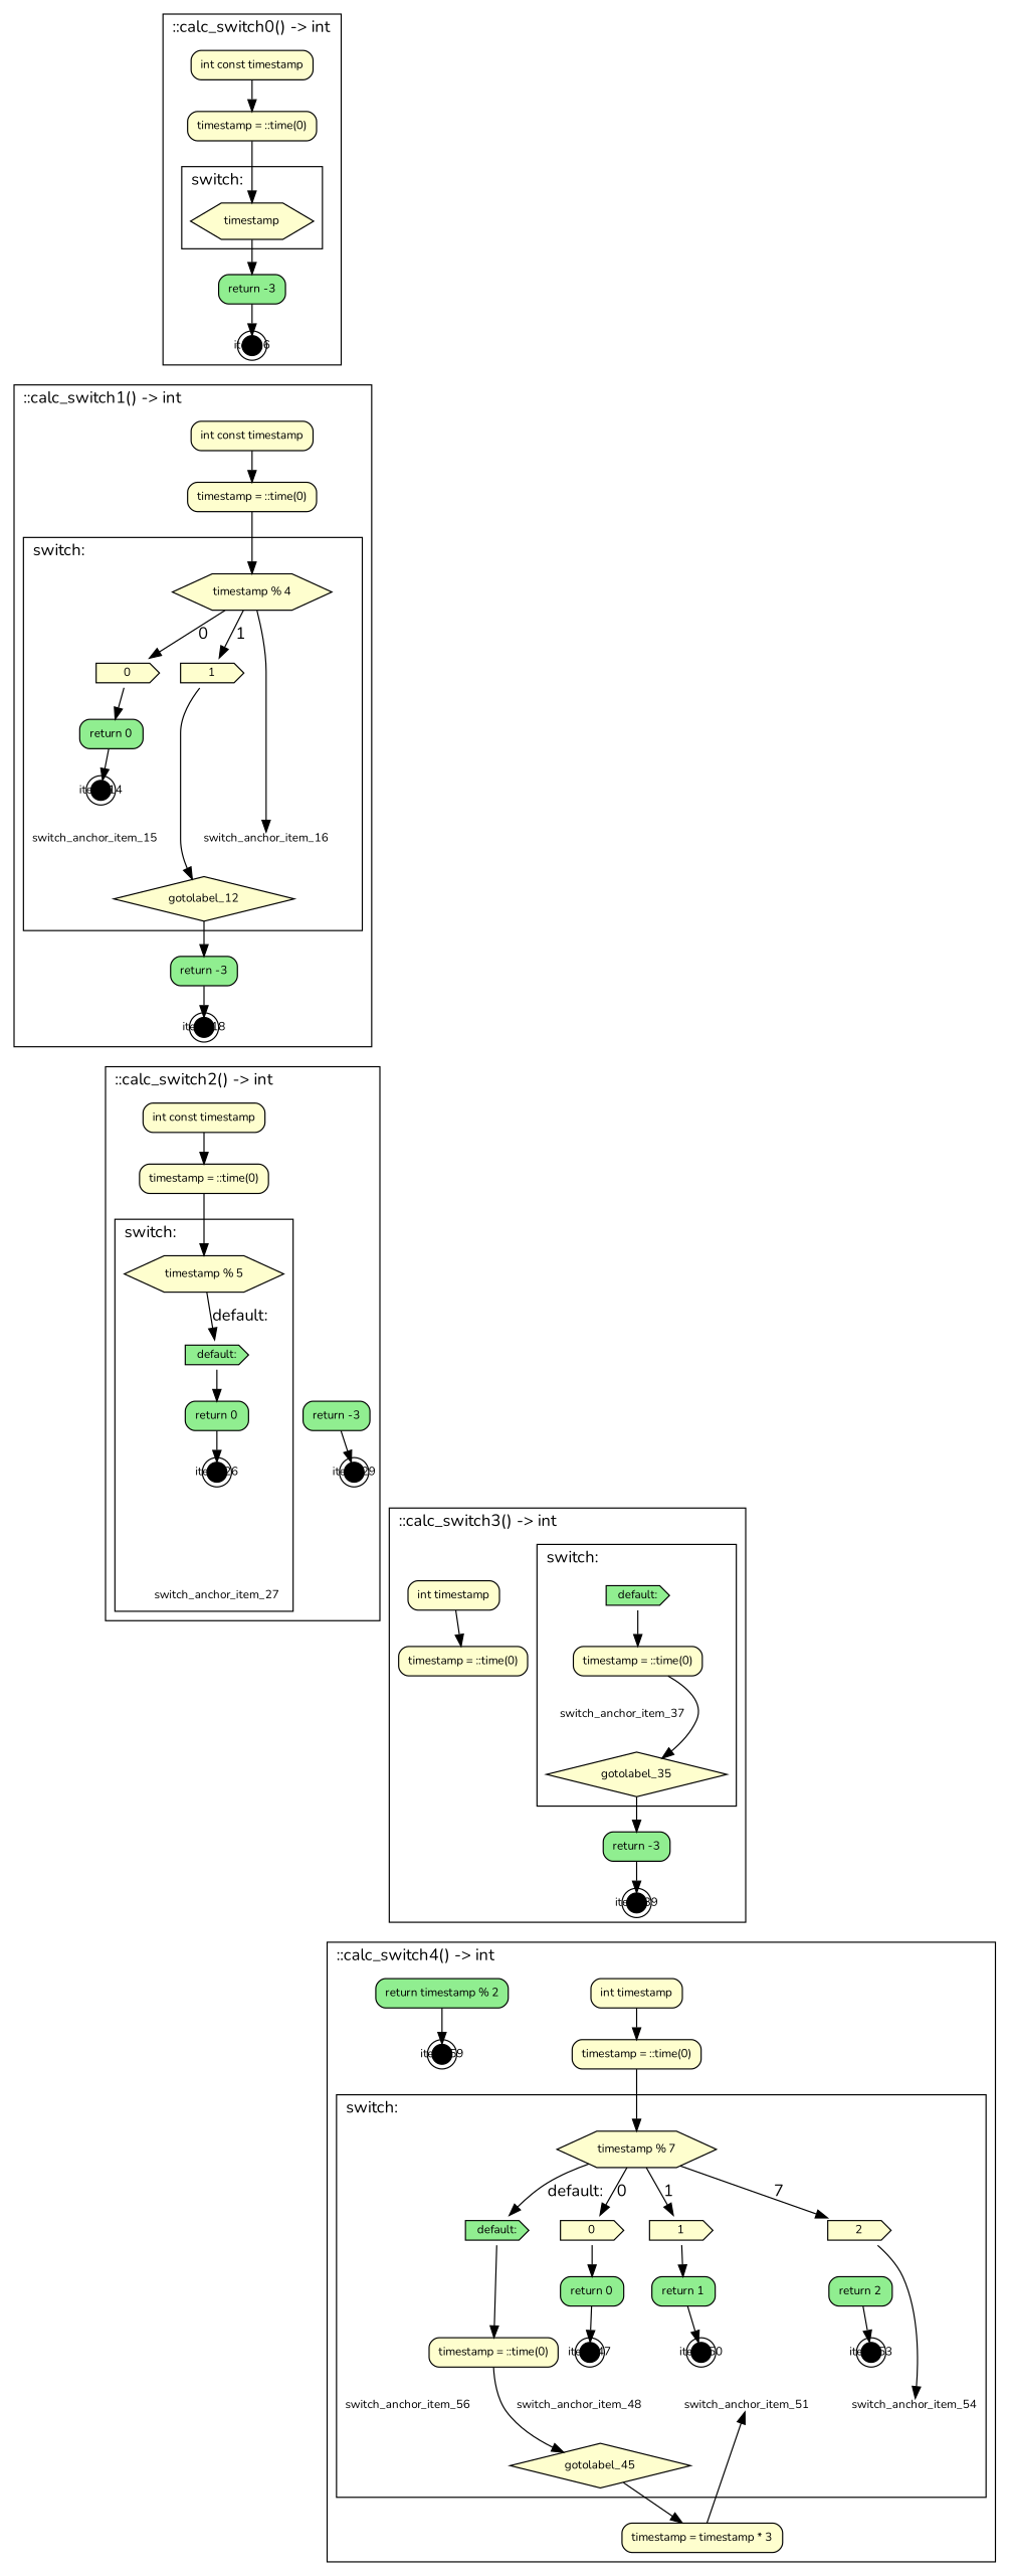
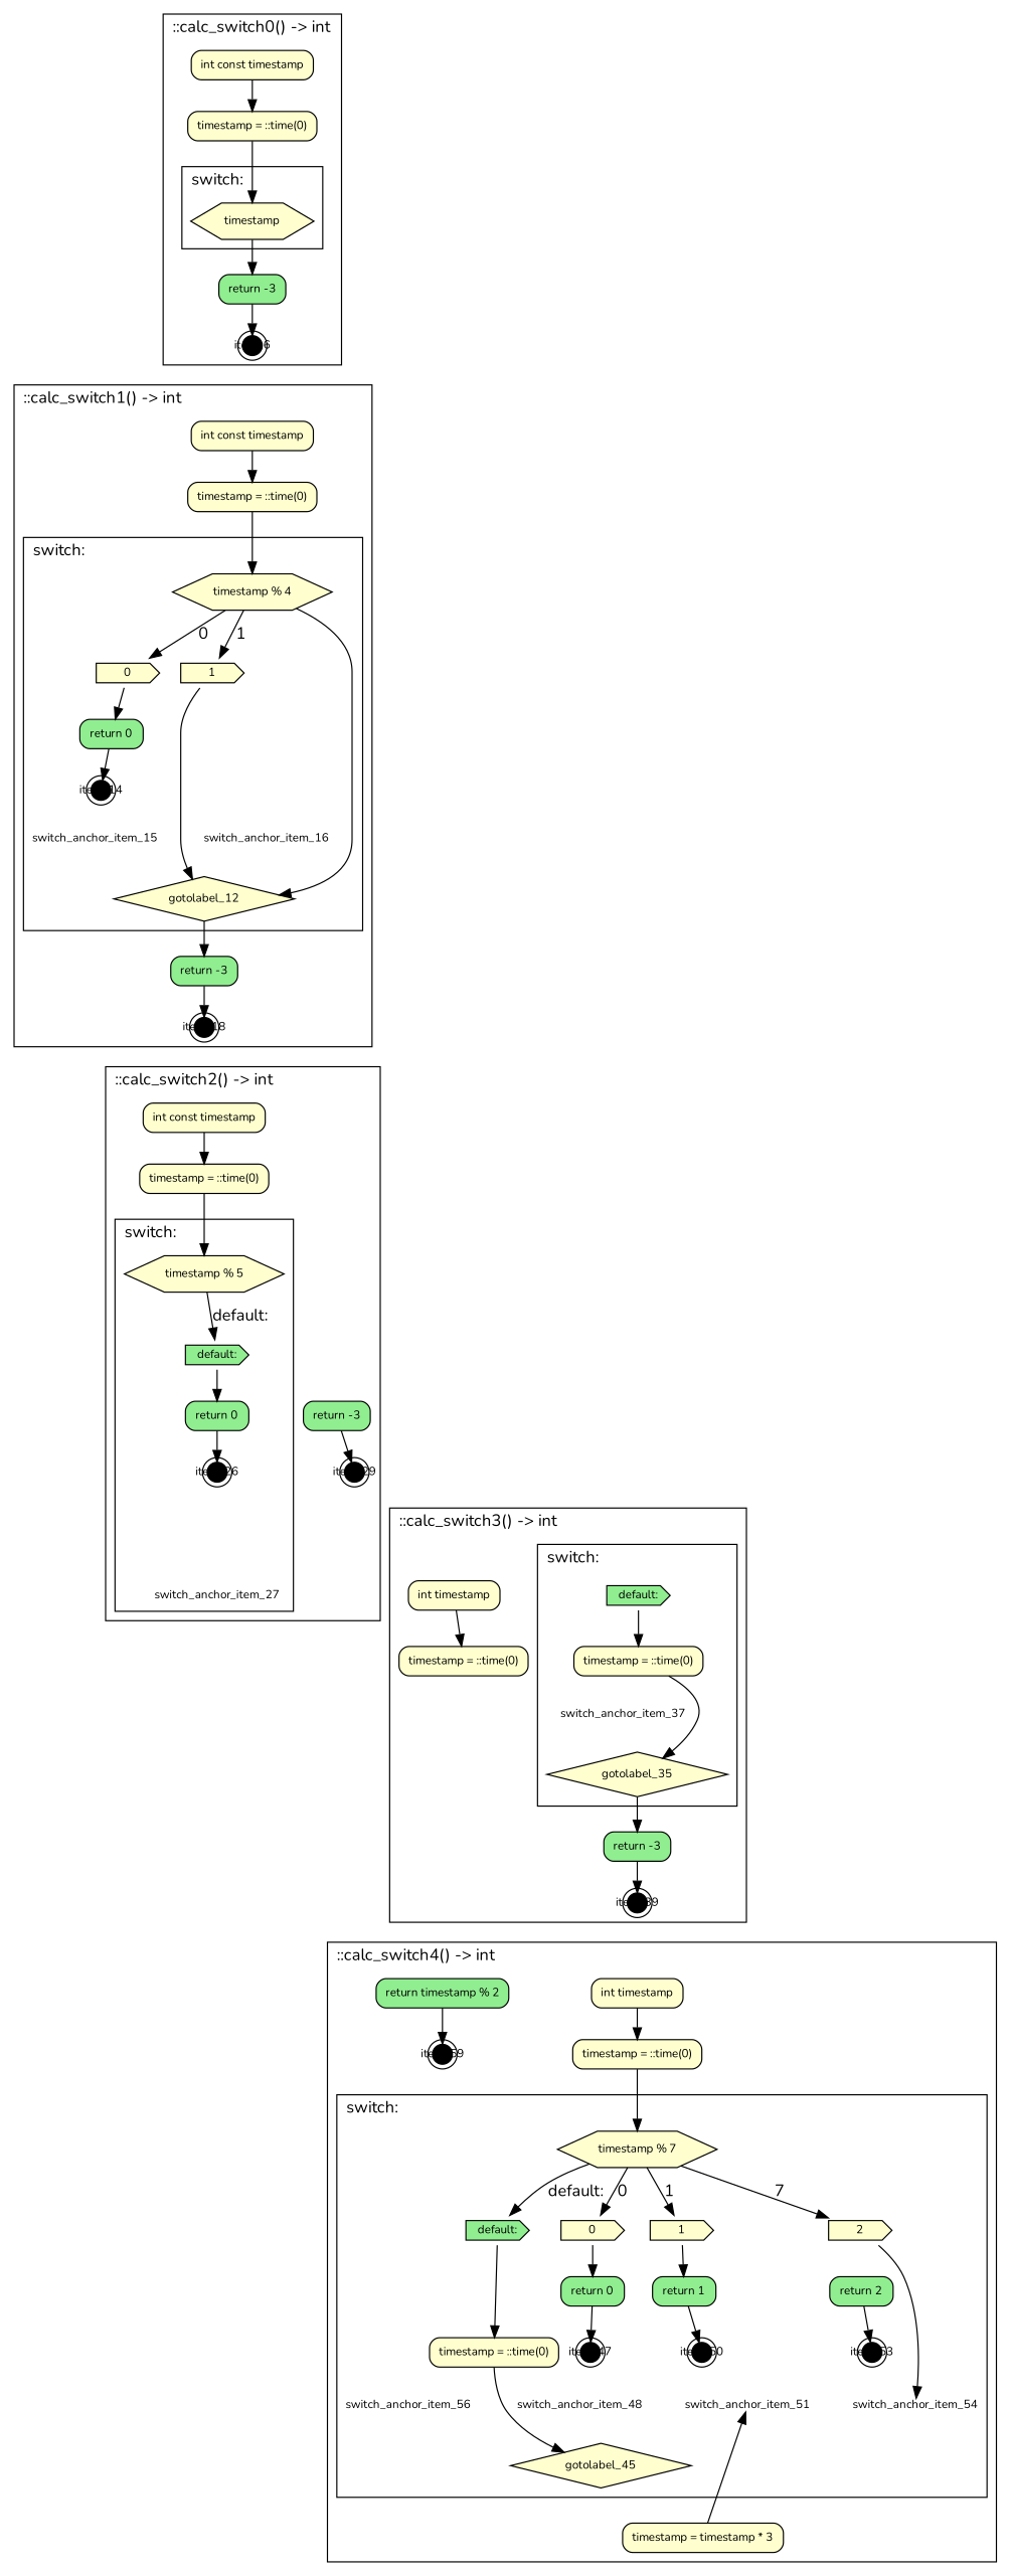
  digraph {
    fontname=Nunito
    labeljust=l
    nojustify=true
    ranksep=0.35
    node [fillcolor="#fefece" fontname=Nunito fontsize=10 shape=box style="filled, rounded"]
    edge [fontname=Nunito]
    n1 [height=0.35 label=timestamp ordering=out shape=hexagon style=filled]
    n2 [height=0.35 label="int const timestamp"]
    n3 [height=0.35 label="timestamp = ::time(0)"]
    n4 [fillcolor=lightgreen height=0.35 label="return -3"]
    item_6 [fillcolor=black fixedsize=true height=0.12 shape=doublecircle width=0.12]
    n6 [height=0.35 label=0 shape=cds style=filled]
    n7 [height=0.35 label=1 shape=cds style=filled]
    switch_anchor_item_15 [height=0.0 margin=0 shape=none width=0.0 style=""]
    switch_anchor_item_16 [height=0.0 margin=0 shape=none width=0.0 style=""]
    n10 [height=0.35 label="timestamp % 4" ordering=out shape=hexagon style=filled]
    gotolabel_12 [height=0.2 ordering=in shape=diamond style=filled width=0.2]
    n12 [fillcolor=lightgreen height=0.35 label="return 0"]
    item_14 [fillcolor=black fixedsize=true height=0.12 shape=doublecircle width=0.12]
    n14 [height=0.35 label="int const timestamp"]
    n15 [height=0.35 label="timestamp = ::time(0)"]
    n16 [fillcolor=lightgreen height=0.35 label="return -3"]
    item_18 [fillcolor=black fixedsize=true height=0.12 shape=doublecircle width=0.12]
    n18 [fillcolor=lightgreen height=0.35 label="default:" shape=cds style=filled]
    switch_anchor_item_27 [height=0.0 margin=0 shape=none width=0.0 style=""]
    n20 [height=0.35 label="timestamp % 5" ordering=out shape=hexagon style=filled]
    n21 [fillcolor=lightgreen height=0.35 label="return 0"]
    item_26 [fillcolor=black fixedsize=true height=0.12 shape=doublecircle width=0.12]
    n23 [height=0.35 label="int const timestamp"]
    n24 [height=0.35 label="timestamp = ::time(0)"]
    n25 [fillcolor=lightgreen height=0.35 label="return -3"]
    item_29 [fillcolor=black fixedsize=true height=0.12 shape=doublecircle width=0.12]
    n27 [fillcolor=lightgreen height=0.35 label="default:" shape=cds style=filled]
    switch_anchor_item_37 [height=0.0 margin=0 shape=none width=0.0 style=""]
    n29 [height=0.35 label="timestamp = ::time(0)"]
    gotolabel_35 [height=0.2 ordering=in shape=diamond style=filled width=0.2]
    n31 [height=0.35 label="int timestamp"]
    n32 [height=0.35 label="timestamp = ::time(0)"]
    n33 [fillcolor=lightgreen height=0.35 label="return -3"]
    item_39 [fillcolor=black fixedsize=true height=0.12 shape=doublecircle width=0.12]
    n35 [height=0.35 label=0 shape=cds style=filled]
    n36 [height=0.35 label=1 shape=cds style=filled]
    n37 [height=0.35 label=2 shape=cds style=filled]
    n38 [fillcolor=lightgreen height=0.35 label="default:" shape=cds style=filled]
    switch_anchor_item_48 [height=0.0 margin=0 shape=none width=0.0 style=""]
    switch_anchor_item_51 [height=0.0 margin=0 shape=none width=0.0 style=""]
    switch_anchor_item_54 [height=0.0 margin=0 shape=none width=0.0 style=""]
    switch_anchor_item_56 [height=0.0 margin=0 shape=none width=0.0 style=""]
    n43 [height=0.35 label="timestamp % 7" ordering=out shape=hexagon style=filled]
    n44 [fillcolor=lightgreen height=0.35 label="return 0"]
    n45 [fillcolor=lightgreen height=0.35 label="return 1"]
    n46 [fillcolor=lightgreen height=0.35 label="return 2"]
    n47 [height=0.35 label="timestamp = ::time(0)"]
    item_47 [fillcolor=black fixedsize=true height=0.12 shape=doublecircle width=0.12]
    gotolabel_45 [height=0.2 ordering=in shape=diamond style=filled width=0.2]
    item_50 [fillcolor=black fixedsize=true height=0.12 shape=doublecircle width=0.12]
    item_53 [fillcolor=black fixedsize=true height=0.12 shape=doublecircle width=0.12]
    n52 [height=0.35 label="int timestamp"]
    n53 [height=0.35 label="timestamp = ::time(0)"]
    n54 [height=0.35 label="timestamp = timestamp * 3"]
    n55 [fillcolor=lightgreen height=0.35 label="return timestamp % 2"]
    item_59 [fillcolor=black fixedsize=true height=0.12 shape=doublecircle width=0.12]
    subgraph cluster_1 {
      label="::calc_switch0() -> int"
      n2
      n3
      n4
      item_6
      subgraph cluster_2 {
        label="switch:"
        n1
      }
    }
    subgraph cluster_3 {
      label="::calc_switch1() -> int"
      n14
      n15
      n16
      item_18
      subgraph cluster_4 {
        label="switch:"
        n10
        gotolabel_12
        n12
        item_14
        subgraph sub_5 {
          label="switch:"
          rank=same
          n6
          n7
        }
        subgraph sub_6 {
          label="switch:"
          rank=same
          switch_anchor_item_15
          switch_anchor_item_16
        }
      }
    }
    subgraph cluster_7 {
      label="::calc_switch2() -> int"
      n23
      n24
      n25
      item_29
      subgraph cluster_8 {
        label="switch:"
        n20
        n21
        item_26
        subgraph sub_9 {
          label="switch:"
          rank=same
          n18
        }
        subgraph sub_10 {
          label="switch:"
          rank=same
          switch_anchor_item_27
        }
      }
    }
    subgraph cluster_11 {
      label="::calc_switch3() -> int"
      n31
      n32
      n33
      item_39
      subgraph cluster_12 {
        label="switch:"
        n29
        gotolabel_35
        subgraph sub_13 {
          label="switch:"
          rank=same
          n27
        }
        subgraph sub_14 {
          label="switch:"
          rank=same
          switch_anchor_item_37
        }
      }
    }
    subgraph cluster_15 {
      label="::calc_switch4() -> int"
      n52
      n53
      n54
      n55
      item_59
      subgraph cluster_16 {
        label="switch:"
        n43
        n44
        n45
        n46
        n47
        item_47
        gotolabel_45
        item_50
        item_53
        subgraph sub_17 {
          label="switch:"
          rank=same
          n35
          n36
          n37
          n38
        }
        subgraph sub_18 {
          label="switch:"
          rank=same
          switch_anchor_item_48
          switch_anchor_item_51
          switch_anchor_item_54
          switch_anchor_item_56
        }
      }
    }
    n1 -> n4
    n2 -> n3
    n3 -> n1
    n4 -> item_6
    item_6 -> n14 [style=invis]
    n6 -> n12
    n7 -> switch_anchor_item_16 [style=invis]
    n7 -> gotolabel_12
    switch_anchor_item_15 -> switch_anchor_item_16 [style=invis]
    switch_anchor_item_15 -> gotolabel_12 [style=invis]
    switch_anchor_item_16 -> gotolabel_12 [style=invis]
    n10 -> n6 [label=0]
    n10 -> n7 [label=1]
-   n10 -> switch_anchor_item_16
+   n10 -> gotolabel_12
    gotolabel_12 -> n16
    n12 -> item_14
    item_14 -> switch_anchor_item_15 [style=invis]
    n14 -> n15
    n15 -> n10
    n16 -> item_18
    item_18 -> n23 [style=invis]
    n18 -> n21
    n18 -> n25 [style=invis]
    n20 -> n18 [label="default:"]
    n21 -> item_26
    item_26 -> switch_anchor_item_27 [style=invis]
    n23 -> n24
    n24 -> n20
    n25 -> item_29
    item_29 -> n31 [style=invis]
    n27 -> n29
    switch_anchor_item_37 -> gotolabel_35 [style=invis]
    n29 -> switch_anchor_item_37 [style=invis]
    n29 -> gotolabel_35
    gotolabel_35 -> n33
    n31 -> n32
    n33 -> item_39
    item_39 -> n52 [style=invis]
    n35 -> n44
    n36 -> n45
    n37 -> switch_anchor_item_54
    n38 -> n47
    switch_anchor_item_48 -> switch_anchor_item_51 [style=invis]
    switch_anchor_item_48 -> gotolabel_45 [style=invis]
    switch_anchor_item_51 -> switch_anchor_item_54 [style=invis]
    switch_anchor_item_51 -> gotolabel_45 [style=invis]
    switch_anchor_item_54 -> switch_anchor_item_56 [style=invis]
    switch_anchor_item_54 -> gotolabel_45 [style=invis]
    switch_anchor_item_56 -> gotolabel_45 [style=invis]
    n43 -> n35 [label=0]
    n43 -> n36 [label=1]
    n43 -> n37 [label=7]
    n43 -> n38 [label="default:"]
    n44 -> item_47
    n45 -> item_50
    n46 -> item_53
    n47 -> switch_anchor_item_56 [style=invis]
    n47 -> gotolabel_45
    item_47 -> switch_anchor_item_48 [style=invis]
-   gotolabel_45 -> n54
    item_50 -> switch_anchor_item_51 [style=invis]
    item_53 -> switch_anchor_item_54 [style=invis]
    n52 -> n53
    n53 -> n43
    n54 -> switch_anchor_item_51
    n55 -> item_59
  }
